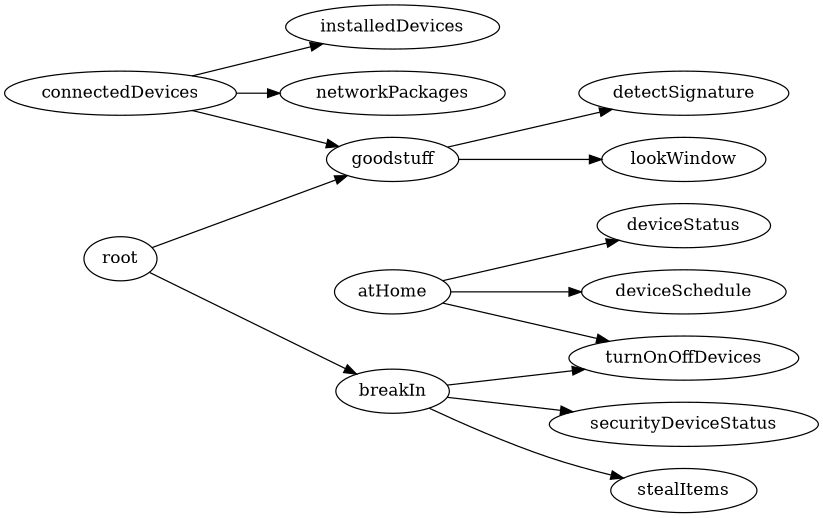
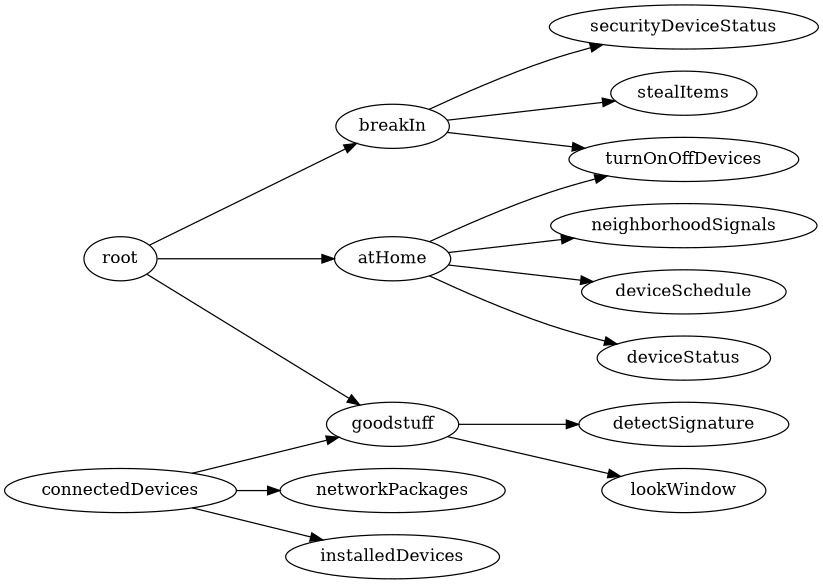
  digraph {
    rankdir=LR
    root
    goodstuff
    atHome
    breakIn
    detectSignature
    lookWindow
    deviceStatus
+   neighborhoodSignals
    turnOnOffDevices
    deviceSchedule
    securityDeviceStatus
    stealItems
    connectedDevices
    installedDevices
    networkPackages
    root -> goodstuff
+   root -> atHome
    root -> breakIn
    goodstuff -> detectSignature
    goodstuff -> lookWindow
    atHome -> deviceStatus
+   atHome -> neighborhoodSignals
    atHome -> turnOnOffDevices
    atHome -> deviceSchedule
    breakIn -> turnOnOffDevices
    breakIn -> securityDeviceStatus
    breakIn -> stealItems
    connectedDevices -> goodstuff
    connectedDevices -> installedDevices
    connectedDevices -> networkPackages
  }
